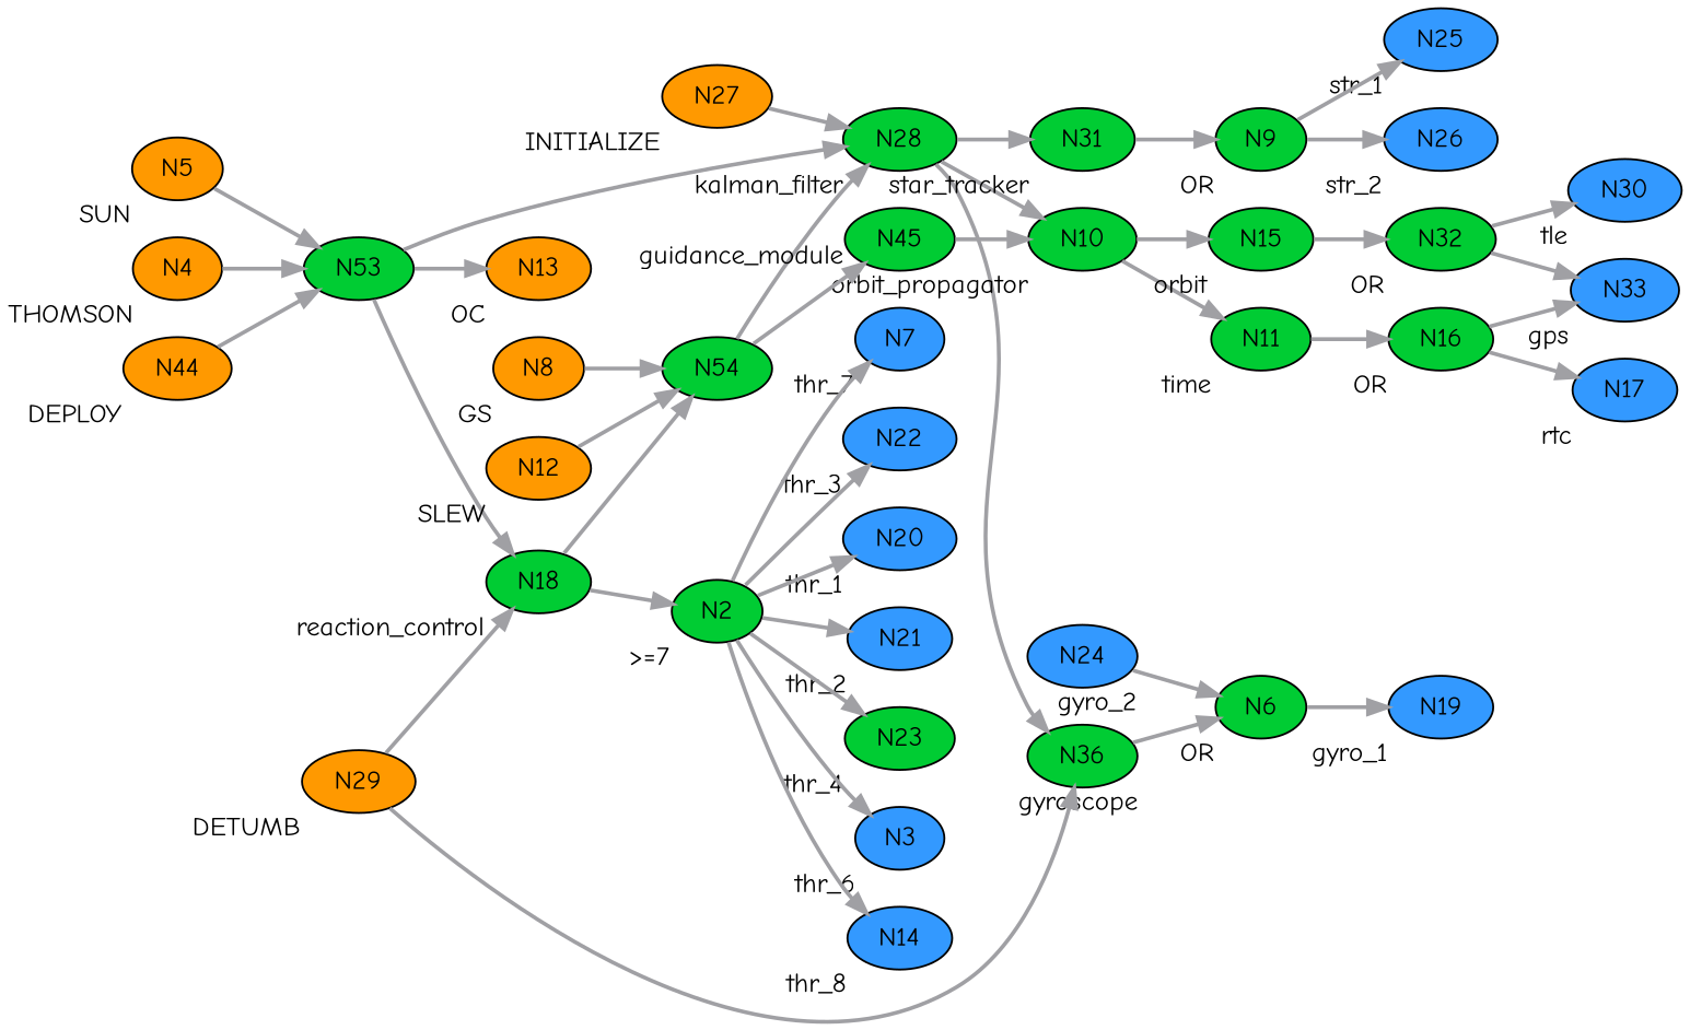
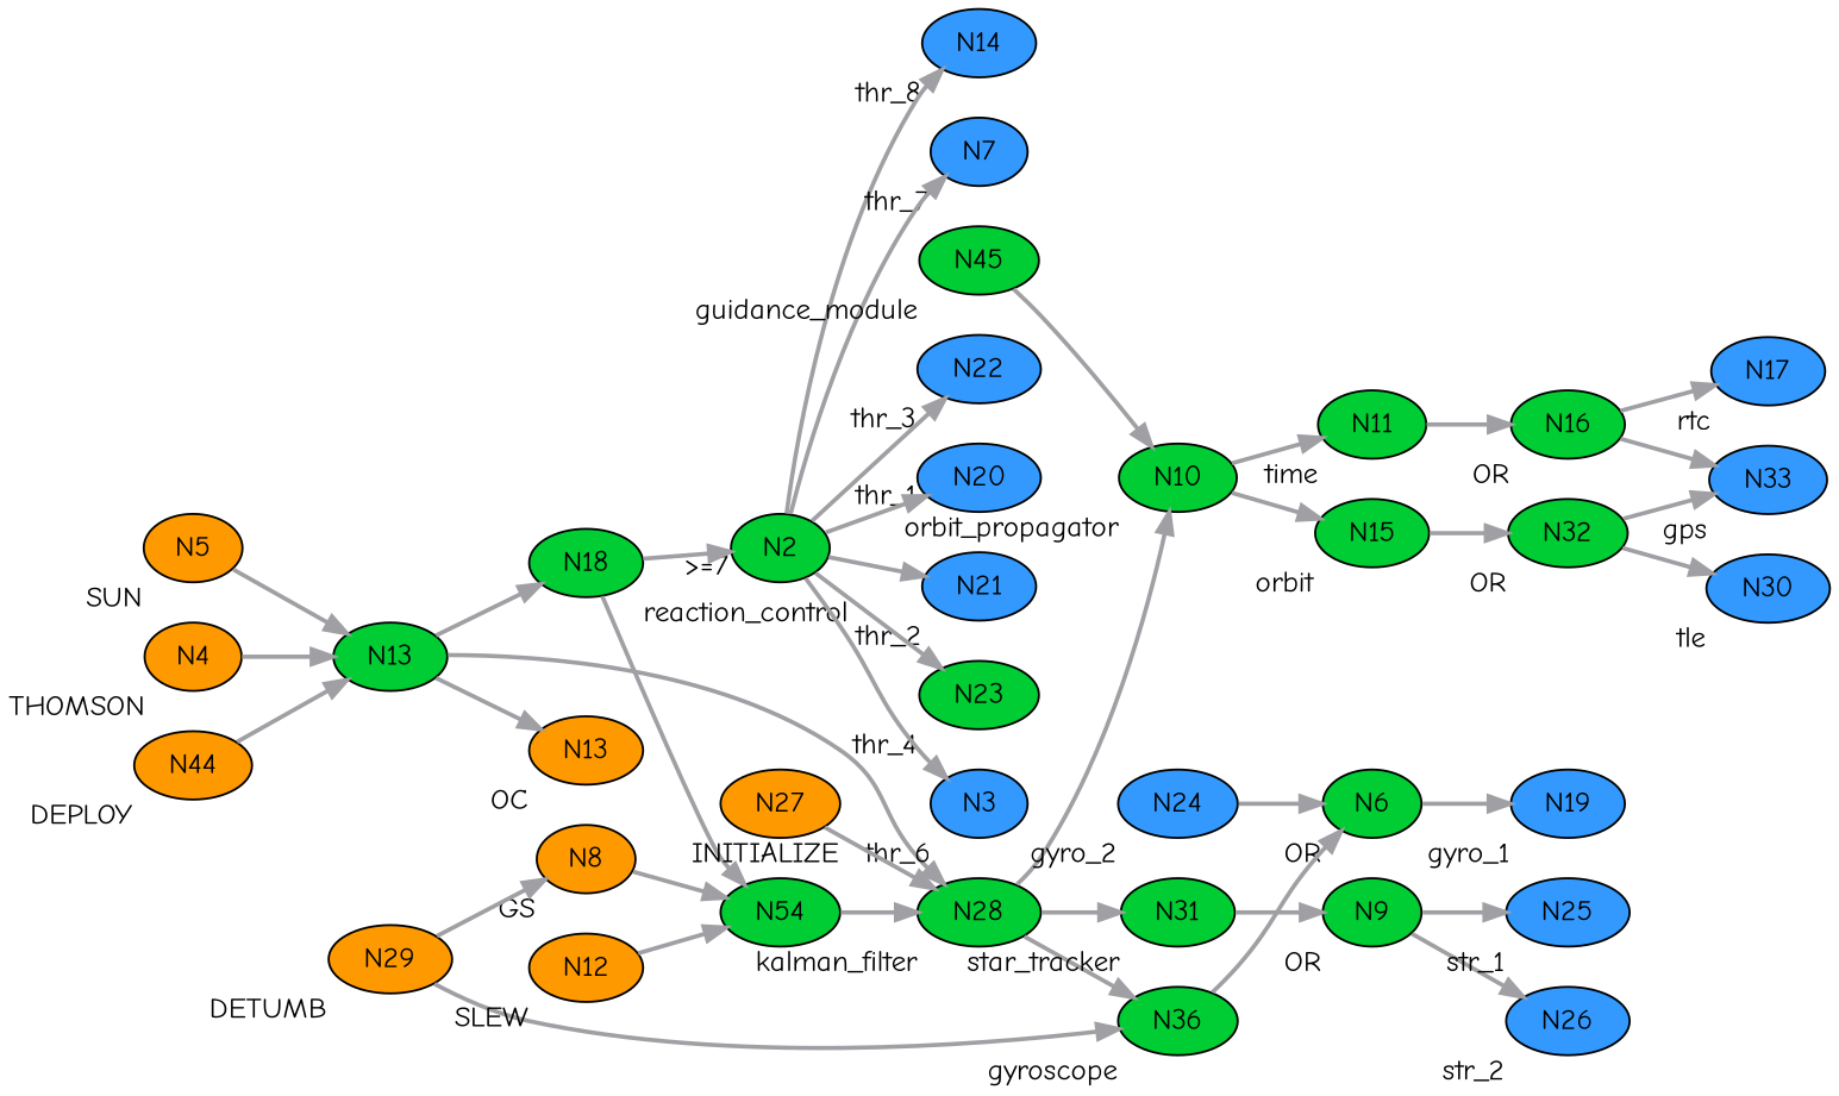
  digraph {
    bgcolor="#ffffff"
    fontname="Comic Neue"
    rankdir=LR
    node [color="#000000" fillcolor="#00cc33" fontname="Comic Neue" penwidth=1 shape=ellipse style=filled xlabel=OR]
    edge [color="#a0a0a4" fontname="Comic Neue" penwidth=2 style=solid weight=2]
    N36 [height=0.152778 width=0.152778 xlabel=gyroscope]
    N6 [height=0.152778 width=0.152778]
    N19 [fillcolor="#3399ff" height=0.152778 width=0.152778 xlabel=gyro_1]
    N28 [height=0.152778 width=0.152778 xlabel=kalman_filter]
    N10 [height=0.152778 width=0.152778 xlabel=orbit_propagator]
    N31 [height=0.152778 width=0.152778 xlabel=star_tracker]
    N11 [height=0.152778 width=0.152778 xlabel=time]
    N15 [height=0.152778 width=0.152778 xlabel=orbit]
    N9 [height=0.152778 width=0.152778]
    N26 [fillcolor="#3399ff" height=0.152778 width=0.152778 xlabel=str_2]
    N16 [height=0.152778 width=0.152778]
    N33 [fillcolor="#3399ff" height=0.152778 width=0.152778 xlabel=gps]
    N17 [fillcolor="#3399ff" height=0.152778 width=0.152778 xlabel=rtc]
    N24 [fillcolor="#3399ff" height=0.152778 width=0.152778 xlabel=gyro_2]
    N5 [fillcolor="#ff9900" height=0.152778 width=0.152778 xlabel=SUN]
-   N53 [height=0.152778 width=0.152778 xlabel=""]
+   N53 [height=0.152778 width=0.152778 label=N13 xlabel=""]
    N13 [fillcolor="#ff9900" height=0.152778 width=0.152778 xlabel=OC]
    N18 [height=0.152778 width=0.152778 xlabel=reaction_control]
    N4 [fillcolor="#ff9900" height=0.152778 width=0.152778 xlabel=THOMSON]
    N22 [fillcolor="#3399ff" height=0.152778 width=0.152778 xlabel=thr_3]
    N25 [fillcolor="#3399ff" height=0.152778 width=0.152778 xlabel=str_1]
    N44 [fillcolor="#ff9900" height=0.152778 width=0.152778 xlabel=DEPLOY]
    N20 [fillcolor="#3399ff" height=0.152778 width=0.152778 xlabel=thr_1]
    N29 [fillcolor="#ff9900" height=0.152778 width=0.152778 xlabel=DETUMB]
    N54 [height=0.152778 width=0.152778 xlabel=""]
    N2 [height=0.152778 width=0.152778 xlabel=">=7"]
    N21 [fillcolor="#3399ff" height=0.152778 width=0.152778 xlabel=thr_2]
    N45 [height=0.152778 width=0.152778 xlabel=guidance_module]
    N23 [height=0.152778 width=0.152778 xlabel=thr_4]
    N27 [fillcolor="#ff9900" height=0.152778 width=0.152778 xlabel=INITIALIZE]
    N3 [fillcolor="#3399ff" height=0.152778 width=0.152778 xlabel=thr_6]
    N14 [fillcolor="#3399ff" height=0.152778 width=0.152778 xlabel=thr_8]
    N7 [fillcolor="#3399ff" height=0.152778 width=0.152778 xlabel=thr_7]
    N30 [fillcolor="#3399ff" height=0.152778 width=0.152778 xlabel=tle]
    N32 [height=0.152778 width=0.152778]
    N8 [fillcolor="#ff9900" height=0.152778 width=0.152778 xlabel=GS]
    N12 [fillcolor="#ff9900" height=0.152778 width=0.152778 xlabel=SLEW]
    N36 -> N6
    N6 -> N19
    N28 -> N36
    N28 -> N10
    N28 -> N31
    N10 -> N11
    N10 -> N15
    N31 -> N9
    N11 -> N16
    N15 -> N32
    N9 -> N26
    N9 -> N25
    N16 -> N33
    N16 -> N17
    N24 -> N6
    N5 -> N53
    N53 -> N28
    N53 -> N13
    N53 -> N18
    N18 -> N54
    N18 -> N2
    N4 -> N53
    N44 -> N53
    N29 -> N36
-   N29 -> N18
+   N29 -> N8
    N54 -> N28
-   N54 -> N45
    N2 -> N22
    N2 -> N20
    N2 -> N21
    N2 -> N23
    N2 -> N3
    N2 -> N14
    N2 -> N7
    N45 -> N10
    N27 -> N28
    N32 -> N33
    N32 -> N30
    N8 -> N54
    N12 -> N54
  }
